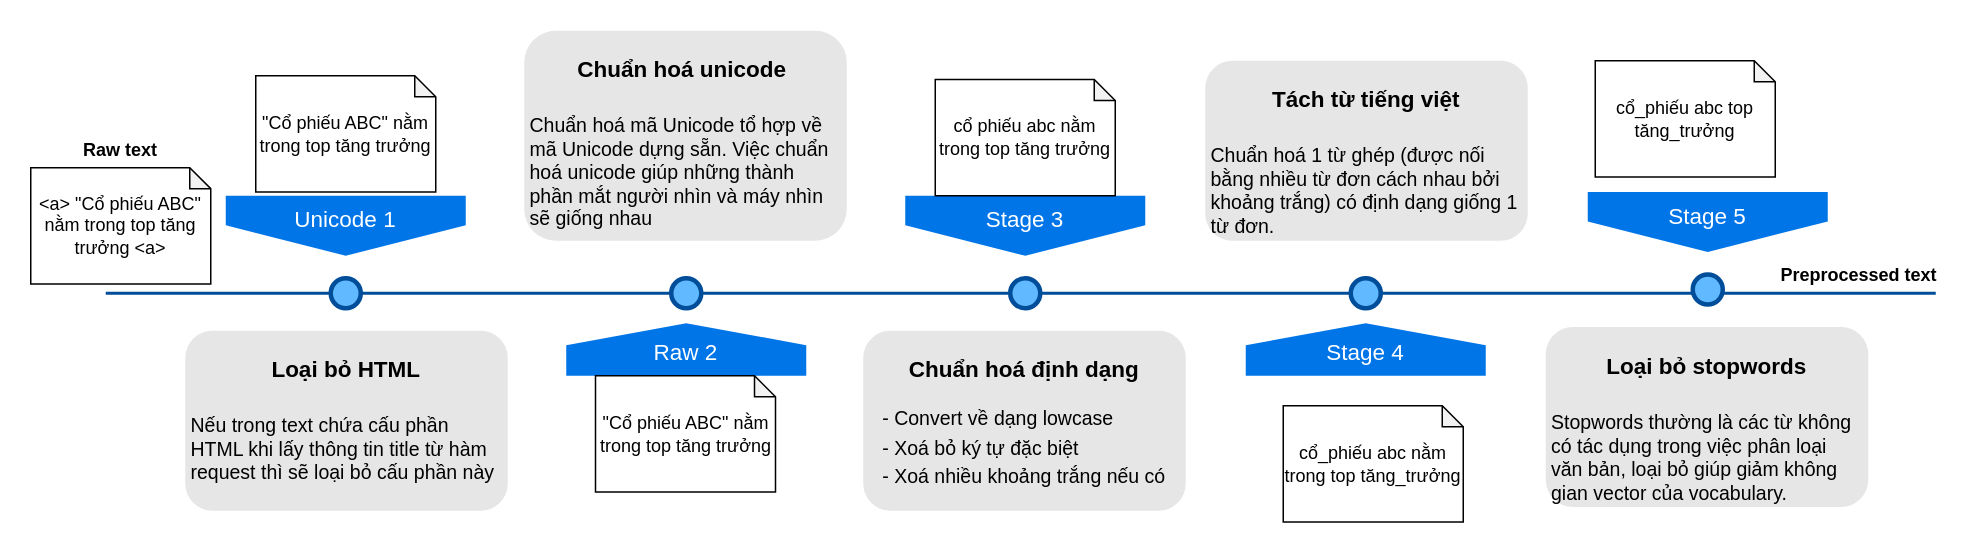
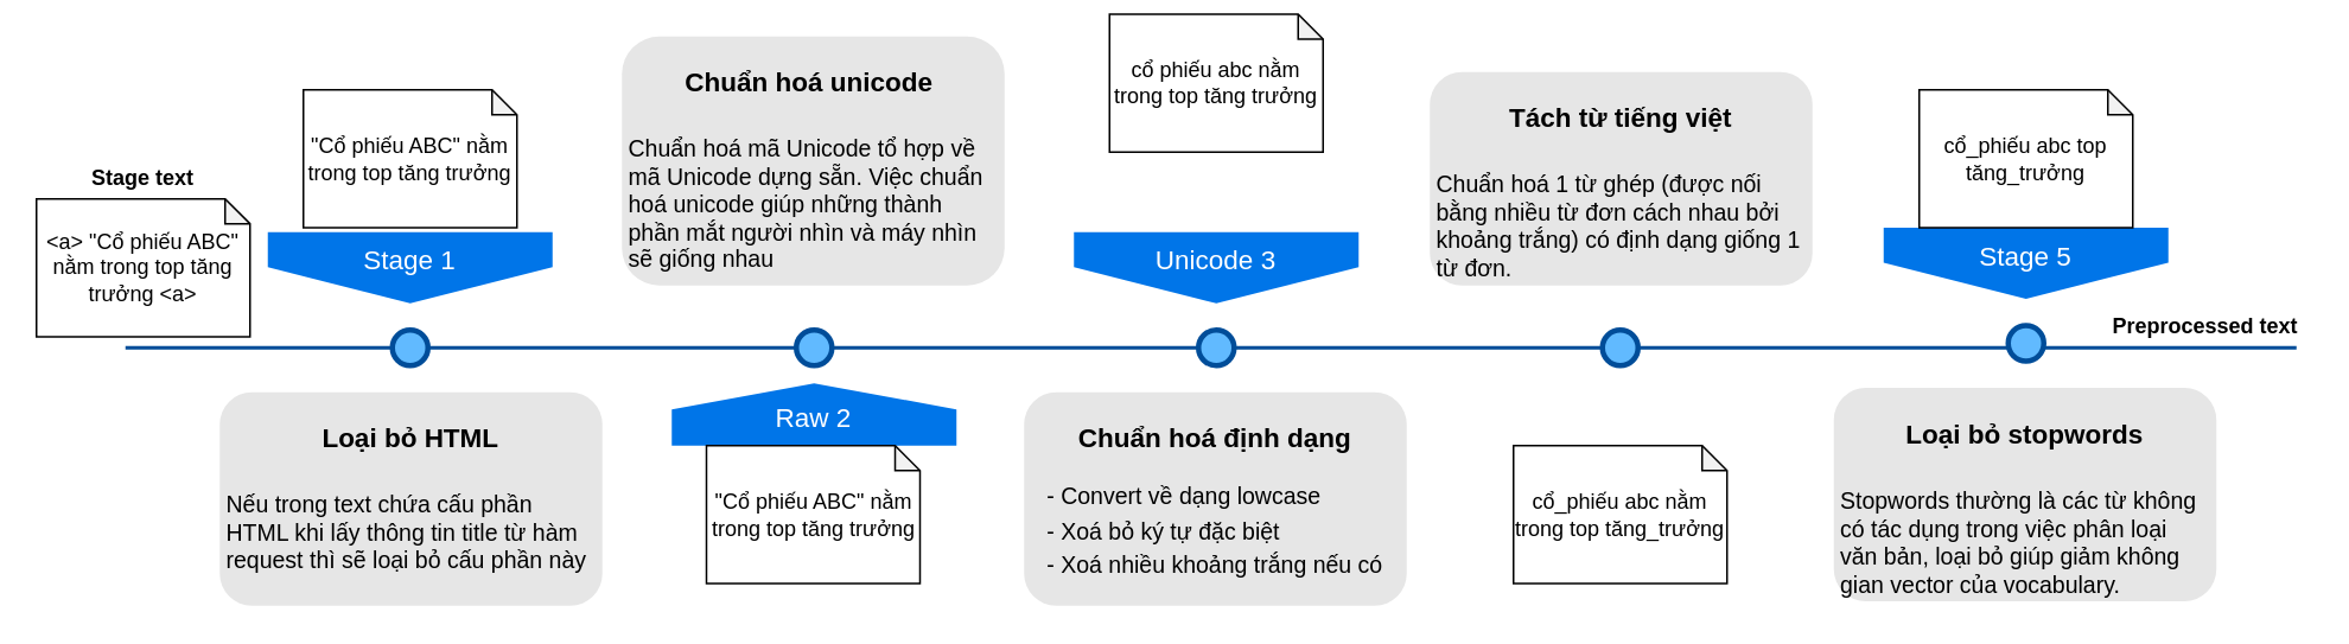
  <mxCell id="0" />
  <mxCell id="1" parent="0" />
  <mxCell id="2" value="" style="line;strokeWidth=2;html=1;fillColor=none;fontSize=28;fontColor=#004D99;strokeColor=#004D99;" parent="1" vertex="1"><mxGeometry x="70" y="190" width="1220" height="10" as="geometry" /></mxCell>
- <mxCell id="3" value="Unicode 1" style="shape=offPageConnector;whiteSpace=wrap;html=1;fillColor=#0075E8;fontSize=15;fontColor=#FFFFFF;size=0.509;verticalAlign=top;strokeColor=none;" parent="1" vertex="1"><mxGeometry x="150" y="130" width="160" height="40" as="geometry" /></mxCell>
- <mxCell id="4" value="&lt;span&gt;Stage 3&lt;/span&gt;" style="shape=offPageConnector;whiteSpace=wrap;html=1;fillColor=#0075E8;fontSize=15;fontColor=#FFFFFF;size=0.509;verticalAlign=top;strokeColor=none;" parent="1" vertex="1"><mxGeometry x="603" y="130" width="160" height="40" as="geometry" /></mxCell>
+ <mxCell id="3" value="Stage 1" style="shape=offPageConnector;whiteSpace=wrap;html=1;fillColor=#0075E8;fontSize=15;fontColor=#FFFFFF;size=0.509;verticalAlign=top;strokeColor=none;" parent="1" vertex="1"><mxGeometry x="150" y="130" width="160" height="40" as="geometry" /></mxCell>
+ <mxCell id="4" value="&lt;span&gt;Unicode 3&lt;/span&gt;" style="shape=offPageConnector;whiteSpace=wrap;html=1;fillColor=#0075E8;fontSize=15;fontColor=#FFFFFF;size=0.509;verticalAlign=top;strokeColor=none;" parent="1" vertex="1"><mxGeometry x="603" y="130" width="160" height="40" as="geometry" /></mxCell>
  <mxCell id="5" value="&lt;span&gt;Raw 2&lt;/span&gt;" style="shape=offPageConnector;whiteSpace=wrap;html=1;fillColor=#0075E8;fontSize=15;fontColor=#FFFFFF;size=0.418;flipV=1;verticalAlign=bottom;strokeColor=none;spacingBottom=4;" parent="1" vertex="1"><mxGeometry x="377" y="215" width="160" height="35" as="geometry" /></mxCell>
- <mxCell id="6" value="&lt;span&gt;Stage 4&lt;/span&gt;" style="shape=offPageConnector;whiteSpace=wrap;html=1;fillColor=#0075E8;fontSize=15;fontColor=#FFFFFF;size=0.418;flipV=1;verticalAlign=bottom;strokeColor=none;spacingBottom=4;" parent="1" vertex="1"><mxGeometry x="830" y="215" width="160" height="35" as="geometry" /></mxCell>
  <mxCell id="7" value="" style="ellipse;whiteSpace=wrap;html=1;fillColor=#61BAFF;fontSize=28;fontColor=#004D99;strokeWidth=3;strokeColor=#004D99;" parent="1" vertex="1"><mxGeometry x="220" y="185" width="20" height="20" as="geometry" /></mxCell>
  <mxCell id="8" value="" style="ellipse;whiteSpace=wrap;html=1;fillColor=#61BAFF;fontSize=28;fontColor=#004D99;strokeWidth=3;strokeColor=#004D99;" parent="1" vertex="1"><mxGeometry x="447" y="185" width="20" height="20" as="geometry" /></mxCell>
  <mxCell id="9" value="" style="ellipse;whiteSpace=wrap;html=1;fillColor=#61BAFF;fontSize=28;fontColor=#004D99;strokeWidth=3;strokeColor=#004D99;" parent="1" vertex="1"><mxGeometry x="673" y="185" width="20" height="20" as="geometry" /></mxCell>
  <mxCell id="10" value="" style="ellipse;whiteSpace=wrap;html=1;fillColor=#61BAFF;fontSize=28;fontColor=#004D99;strokeWidth=3;strokeColor=#004D99;" parent="1" vertex="1"><mxGeometry x="900" y="185" width="20" height="20" as="geometry" /></mxCell>
  <mxCell id="11" value="&lt;h1&gt;&lt;font style=&quot;font-size: 15px;&quot;&gt;Loại bỏ HTML&lt;/font&gt;&lt;/h1&gt;&lt;p style=&quot;text-align: left;&quot;&gt;Nếu trong text chứa cấu phần HTML khi lấy thông tin title từ hàm request thì sẽ loại bỏ cấu phần này&lt;/p&gt;" style="text;html=1;spacing=5;spacingTop=-20;whiteSpace=wrap;overflow=hidden;strokeColor=none;strokeWidth=3;fillColor=#E6E6E6;fontSize=13;fontColor=#000000;align=center;rounded=1;" parent="1" vertex="1"><mxGeometry x="123" y="220" width="215" height="120" as="geometry" /></mxCell>
  <mxCell id="12" value="&lt;h1&gt;&lt;font style=&quot;font-size: 15px;&quot;&gt;Chuẩn hoá unicode&amp;nbsp;&lt;/font&gt;&lt;/h1&gt;&lt;p style=&quot;text-align: left;&quot;&gt;Chuẩn hoá mã Unicode tổ hợp về mã Unicode dựng sẵn. Việc chuẩn hoá unicode giúp những thành phần mắt người nhìn và máy nhìn sẽ giống nhau&amp;nbsp;&lt;/p&gt;" style="text;html=1;spacing=5;spacingTop=-20;whiteSpace=wrap;overflow=hidden;strokeColor=none;strokeWidth=3;fillColor=#E6E6E6;fontSize=13;fontColor=#000000;align=center;rounded=1;" parent="1" vertex="1"><mxGeometry x="349" y="20" width="215" height="140" as="geometry" /></mxCell>
  <mxCell id="13" value="&lt;h1&gt;&lt;font style=&quot;font-size: 15px;&quot;&gt;Chuẩn hoá định dạng&lt;/font&gt;&lt;/h1&gt;&lt;p style=&quot;text-align: left; line-height: 50%;&quot;&gt;- Convert về dạng lowcase&lt;/p&gt;&lt;p style=&quot;text-align: left; line-height: 50%;&quot;&gt;- Xoá bỏ ký tự đặc biệt&lt;/p&gt;&lt;p style=&quot;text-align: left; line-height: 50%;&quot;&gt;- Xoá nhiều khoảng trắng nếu có&lt;/p&gt;" style="text;html=1;spacing=5;spacingTop=-20;whiteSpace=wrap;overflow=hidden;strokeColor=none;strokeWidth=3;fillColor=#E6E6E6;fontSize=13;fontColor=#000000;align=center;rounded=1;" parent="1" vertex="1"><mxGeometry x="575" y="220" width="215" height="120" as="geometry" /></mxCell>
  <mxCell id="14" value="&lt;h1&gt;&lt;font style=&quot;font-size: 15px;&quot;&gt;Tách từ tiếng việt&lt;/font&gt;&lt;/h1&gt;&lt;p style=&quot;text-align: left;&quot;&gt;Chuẩn hoá 1 từ ghép (được nối bằng nhiều từ đơn cách nhau bởi khoảng trắng) có định dạng giống 1 từ đơn.&amp;nbsp;&lt;/p&gt;" style="text;html=1;spacing=5;spacingTop=-20;whiteSpace=wrap;overflow=hidden;strokeColor=none;strokeWidth=3;fillColor=#E6E6E6;fontSize=13;fontColor=#000000;align=center;rounded=1;" parent="1" vertex="1"><mxGeometry x="803" y="40" width="215" height="120" as="geometry" /></mxCell>
  <mxCell id="15" value="&lt;span&gt;Stage 5&lt;/span&gt;" style="shape=offPageConnector;whiteSpace=wrap;html=1;fillColor=#0075E8;fontSize=15;fontColor=#FFFFFF;size=0.509;verticalAlign=top;strokeColor=none;" vertex="1" parent="1"><mxGeometry x="1058" y="127.5" width="160" height="40" as="geometry" /></mxCell>
  <mxCell id="16" value="" style="ellipse;whiteSpace=wrap;html=1;fillColor=#61BAFF;fontSize=28;fontColor=#004D99;strokeWidth=3;strokeColor=#004D99;" vertex="1" parent="1"><mxGeometry x="1128" y="182.5" width="20" height="20" as="geometry" /></mxCell>
  <mxCell id="17" value="&lt;h1&gt;&lt;font style=&quot;font-size: 15px;&quot;&gt;Loại bỏ stopwords&lt;/font&gt;&lt;/h1&gt;&lt;p style=&quot;text-align: left;&quot;&gt;Stopwords thường là các từ không có tác dụng trong việc phân loại văn bản, loại bỏ giúp giảm không gian vector của vocabulary.&lt;/p&gt;" style="text;html=1;spacing=5;spacingTop=-20;whiteSpace=wrap;overflow=hidden;strokeColor=none;strokeWidth=3;fillColor=#E6E6E6;fontSize=13;fontColor=#000000;align=center;rounded=1;" vertex="1" parent="1"><mxGeometry x="1030" y="217.5" width="215" height="120" as="geometry" /></mxCell>
- <mxCell id="18" value="Raw text" style="text;html=1;strokeColor=none;fillColor=none;align=center;verticalAlign=middle;whiteSpace=wrap;rounded=0;fontStyle=1" vertex="1" parent="1"><mxGeometry x="40" y="85" width="80" height="30" as="geometry" /></mxCell>
+ <mxCell id="18" value="Stage text" style="text;html=1;strokeColor=none;fillColor=none;align=center;verticalAlign=middle;whiteSpace=wrap;rounded=0;fontStyle=1" vertex="1" parent="1"><mxGeometry x="40" y="85" width="80" height="30" as="geometry" /></mxCell>
  <mxCell id="19" value="Preprocessed text" style="text;html=1;strokeColor=none;fillColor=none;align=center;verticalAlign=middle;whiteSpace=wrap;rounded=0;fontStyle=1" vertex="1" parent="1"><mxGeometry x="1180" y="167.5" width="118" height="30" as="geometry" /></mxCell>
  <mxCell id="20" value="&quot;Cổ phiếu ABC&quot; nằm trong top tăng trưởng" style="shape=note;whiteSpace=wrap;html=1;backgroundOutline=1;darkOpacity=0.05;size=14;" vertex="1" parent="1"><mxGeometry x="170" y="50" width="120" height="77.5" as="geometry" /></mxCell>
  <mxCell id="21" value="&quot;Cổ phiếu ABC&quot; nằm trong top tăng trưởng" style="shape=note;whiteSpace=wrap;html=1;backgroundOutline=1;darkOpacity=0.05;size=14;" vertex="1" parent="1"><mxGeometry x="396.5" y="250" width="120" height="77.5" as="geometry" /></mxCell>
  <mxCell id="22" value="&amp;lt;a&amp;gt; &quot;Cổ phiếu ABC&quot; nằm trong top tăng trưởng &amp;lt;a&amp;gt;" style="shape=note;whiteSpace=wrap;html=1;backgroundOutline=1;darkOpacity=0.05;size=14;" vertex="1" parent="1"><mxGeometry x="20" y="111.25" width="120" height="77.5" as="geometry" /></mxCell>
- <mxCell id="23" value="cổ phiếu abc nằm trong top tăng trưởng" style="shape=note;whiteSpace=wrap;html=1;backgroundOutline=1;darkOpacity=0.05;size=14;" vertex="1" parent="1"><mxGeometry x="623" y="52.5" width="120" height="77.5" as="geometry" /></mxCell>
- <mxCell id="24" value="cổ_phiếu abc nằm trong top tăng_trưởng" style="shape=note;whiteSpace=wrap;html=1;backgroundOutline=1;darkOpacity=0.05;size=14;" vertex="1" parent="1"><mxGeometry x="855" y="270" width="120" height="77.5" as="geometry" /></mxCell>
- <mxCell id="25" value="cổ_phiếu abc top tăng_trưởng" style="shape=note;whiteSpace=wrap;html=1;backgroundOutline=1;darkOpacity=0.05;size=14;" vertex="1" parent="1"><mxGeometry x="1063" y="40" width="120" height="77.5" as="geometry" /></mxCell>
+ <mxCell id="23" value="cổ phiếu abc nằm trong top tăng trưởng" style="shape=note;whiteSpace=wrap;html=1;backgroundOutline=1;darkOpacity=0.05;size=14;" vertex="1" parent="1"><mxGeometry x="623" y="7.5" width="120" height="77.5" as="geometry" /></mxCell>
+ <mxCell id="24" value="cổ_phiếu abc nằm trong top tăng_trưởng" style="shape=note;whiteSpace=wrap;html=1;backgroundOutline=1;darkOpacity=0.05;size=14;" vertex="1" parent="1"><mxGeometry x="850" y="250" width="120" height="77.5" as="geometry" /></mxCell>
+ <mxCell id="25" value="cổ_phiếu abc top tăng_trưởng" style="shape=note;whiteSpace=wrap;html=1;backgroundOutline=1;darkOpacity=0.05;size=14;" vertex="1" parent="1"><mxGeometry x="1078" y="50" width="120" height="77.5" as="geometry" /></mxCell>
